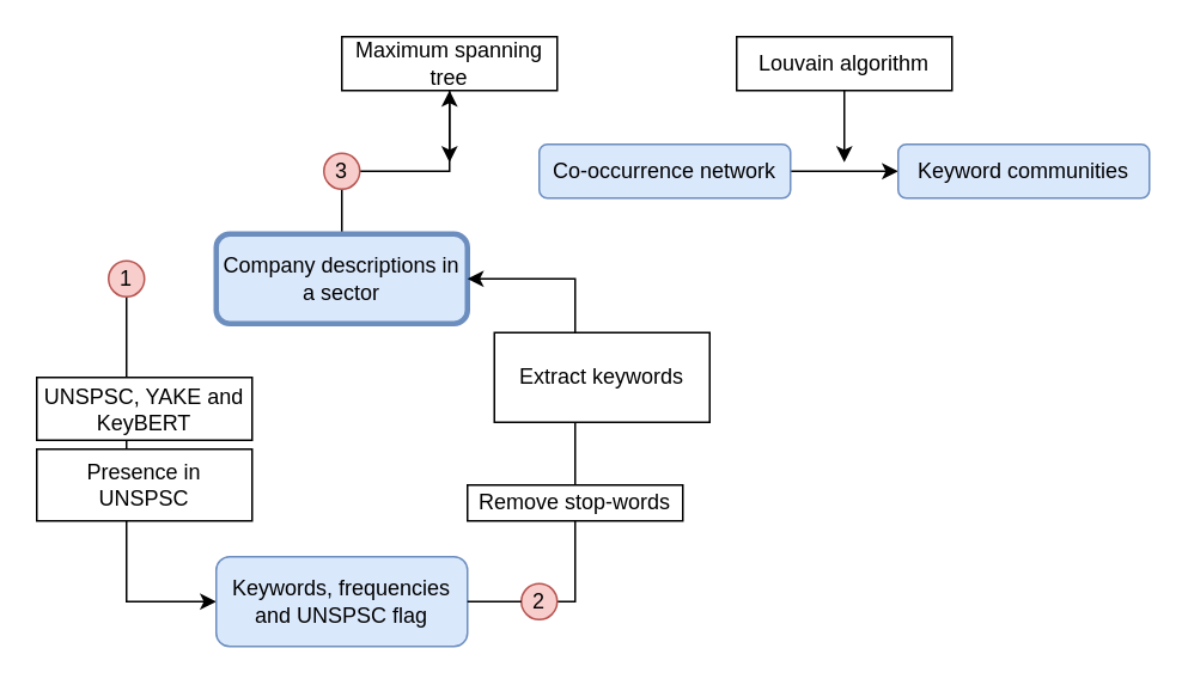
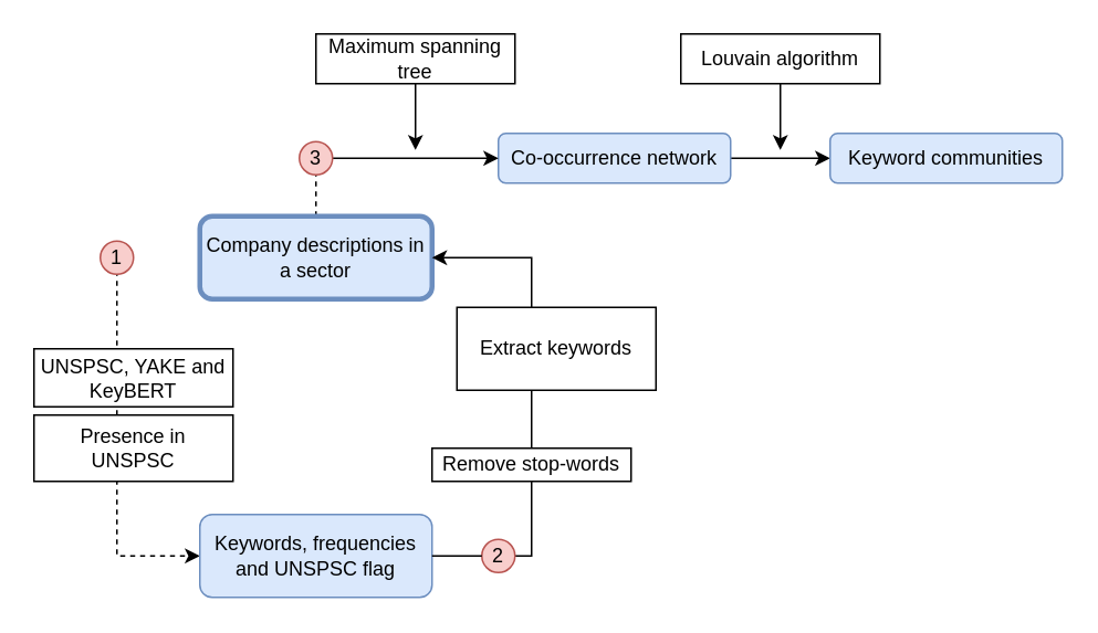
  <mxCell id="0" />
  <mxCell id="1" parent="0" />
- <mxCell id="2" style="edgeStyle=orthogonalEdgeStyle;rounded=0;orthogonalLoop=1;jettySize=auto;html=1;exitX=0;exitY=0.5;exitDx=0;exitDy=0;entryX=0;entryY=0.5;entryDx=0;entryDy=0;" edge="1" parent="1" source="8" target="5"><mxGeometry relative="1" as="geometry"><Array as="points"><mxPoint x="70" y="155" /><mxPoint x="70" y="335" /></Array></mxGeometry></mxCell>
- <mxCell id="3" style="edgeStyle=orthogonalEdgeStyle;rounded=0;orthogonalLoop=1;jettySize=auto;html=1;exitX=0.5;exitY=0;exitDx=0;exitDy=0;entryX=0.5;entryY=1;entryDx=0;entryDy=0;endArrow=none;endFill=0;" edge="1" parent="1" source="4" target="17"><mxGeometry relative="1" as="geometry" /></mxCell>
+ <mxCell id="2" style="edgeStyle=orthogonalEdgeStyle;rounded=0;orthogonalLoop=1;jettySize=auto;html=1;exitX=0;exitY=0.5;exitDx=0;exitDy=0;entryX=0;entryY=0.5;entryDx=0;entryDy=0;dashed=1;" edge="1" parent="1" source="8" target="5"><mxGeometry relative="1" as="geometry"><Array as="points"><mxPoint x="70" y="155" /><mxPoint x="70" y="335" /></Array></mxGeometry></mxCell>
+ <mxCell id="3" style="edgeStyle=orthogonalEdgeStyle;rounded=0;orthogonalLoop=1;jettySize=auto;html=1;exitX=0.5;exitY=0;exitDx=0;exitDy=0;entryX=0.5;entryY=1;entryDx=0;entryDy=0;endArrow=none;endFill=0;dashed=1;" edge="1" parent="1" source="4" target="17"><mxGeometry relative="1" as="geometry" /></mxCell>
  <mxCell id="4" value="Company descriptions in a sector" style="rounded=1;whiteSpace=wrap;html=1;fillColor=#dae8fc;strokeColor=#6c8ebf;strokeWidth=3;" vertex="1" parent="1"><mxGeometry x="120" y="130" width="140" height="50" as="geometry" /></mxCell>
  <mxCell id="5" value="Keywords, frequencies and UNSPSC flag" style="rounded=1;whiteSpace=wrap;html=1;fillColor=#dae8fc;strokeColor=#6c8ebf;" vertex="1" parent="1"><mxGeometry x="120" y="310" width="140" height="50" as="geometry" /></mxCell>
  <mxCell id="6" value="UNSPSC, YAKE and KeyBERT" style="rounded=0;whiteSpace=wrap;html=1;" vertex="1" parent="1"><mxGeometry x="20" y="210" width="120" height="35" as="geometry" /></mxCell>
  <mxCell id="7" value="Presence in&lt;br&gt;UNSPSC" style="rounded=0;whiteSpace=wrap;html=1;" vertex="1" parent="1"><mxGeometry x="20" y="250" width="120" height="40" as="geometry" /></mxCell>
  <mxCell id="8" value="1" style="ellipse;whiteSpace=wrap;html=1;fillColor=#f8cecc;strokeColor=#b85450;" vertex="1" parent="1"><mxGeometry x="60" y="145" width="20" height="20" as="geometry" /></mxCell>
  <mxCell id="9" style="edgeStyle=orthogonalEdgeStyle;rounded=0;orthogonalLoop=1;jettySize=auto;html=1;exitX=0.5;exitY=0;exitDx=0;exitDy=0;entryX=1;entryY=0.5;entryDx=0;entryDy=0;endArrow=classic;endFill=1;" edge="1" parent="1" source="10" target="4"><mxGeometry relative="1" as="geometry"><Array as="points"><mxPoint x="300" y="335" /><mxPoint x="320" y="335" /><mxPoint x="320" y="155" /></Array></mxGeometry></mxCell>
  <mxCell id="10" value="2" style="ellipse;whiteSpace=wrap;html=1;fillColor=#f8cecc;strokeColor=#b85450;" vertex="1" parent="1"><mxGeometry x="290" y="325" width="20" height="20" as="geometry" /></mxCell>
  <mxCell id="11" value="" style="endArrow=none;html=1;exitX=1;exitY=0.5;exitDx=0;exitDy=0;" edge="1" parent="1" source="5"><mxGeometry width="50" height="50" relative="1" as="geometry"><mxPoint x="360" y="380" as="sourcePoint" /><mxPoint x="290" y="335" as="targetPoint" /></mxGeometry></mxCell>
  <mxCell id="12" value="Extract keywords" style="rounded=0;whiteSpace=wrap;html=1;" vertex="1" parent="1"><mxGeometry x="275" y="185" width="120" height="50" as="geometry" /></mxCell>
  <mxCell id="13" value="Remove stop-words" style="rounded=0;whiteSpace=wrap;html=1;" vertex="1" parent="1"><mxGeometry x="260" y="270" width="120" height="20" as="geometry" /></mxCell>
  <mxCell id="14" style="edgeStyle=orthogonalEdgeStyle;rounded=0;orthogonalLoop=1;jettySize=auto;html=1;exitX=1;exitY=0.5;exitDx=0;exitDy=0;entryX=0;entryY=0.5;entryDx=0;entryDy=0;endArrow=classic;endFill=1;" edge="1" parent="1" source="15" target="18"><mxGeometry relative="1" as="geometry" /></mxCell>
  <mxCell id="15" value="Co-occurrence network" style="rounded=1;whiteSpace=wrap;html=1;fillColor=#dae8fc;strokeColor=#6c8ebf;" vertex="1" parent="1"><mxGeometry x="300" y="80" width="140" height="30" as="geometry" /></mxCell>
- <mxCell id="16" style="edgeStyle=orthogonalEdgeStyle;rounded=0;orthogonalLoop=1;jettySize=auto;html=1;exitX=1;exitY=0.5;exitDx=0;exitDy=0;endArrow=classic;endFill=1;" edge="1" parent="1" source="17" target="22"><mxGeometry relative="1" as="geometry" /></mxCell>
+ <mxCell id="16" style="edgeStyle=orthogonalEdgeStyle;rounded=0;orthogonalLoop=1;jettySize=auto;html=1;exitX=1;exitY=0.5;exitDx=0;exitDy=0;entryX=0;entryY=0.5;entryDx=0;entryDy=0;endArrow=classic;endFill=1;" edge="1" parent="1" source="17" target="15"><mxGeometry relative="1" as="geometry" /></mxCell>
  <mxCell id="17" value="3" style="ellipse;whiteSpace=wrap;html=1;fillColor=#f8cecc;strokeColor=#b85450;" vertex="1" parent="1"><mxGeometry x="180" y="85" width="20" height="20" as="geometry" /></mxCell>
  <mxCell id="18" value="Keyword communities" style="rounded=1;whiteSpace=wrap;html=1;fillColor=#dae8fc;strokeColor=#6c8ebf;" vertex="1" parent="1"><mxGeometry x="500" y="80" width="140" height="30" as="geometry" /></mxCell>
  <mxCell id="19" style="edgeStyle=orthogonalEdgeStyle;rounded=0;orthogonalLoop=1;jettySize=auto;html=1;exitX=0.5;exitY=1;exitDx=0;exitDy=0;endArrow=classic;endFill=1;" edge="1" parent="1" source="20"><mxGeometry relative="1" as="geometry"><mxPoint x="470" y="90" as="targetPoint" /></mxGeometry></mxCell>
  <mxCell id="20" value="Louvain algorithm" style="rounded=0;whiteSpace=wrap;html=1;" vertex="1" parent="1"><mxGeometry x="410" y="20" width="120" height="30" as="geometry" /></mxCell>
  <mxCell id="21" style="edgeStyle=orthogonalEdgeStyle;rounded=0;orthogonalLoop=1;jettySize=auto;html=1;exitX=0.5;exitY=1;exitDx=0;exitDy=0;endArrow=classic;endFill=1;" edge="1" parent="1" source="22"><mxGeometry relative="1" as="geometry"><mxPoint x="250" y="90" as="targetPoint" /></mxGeometry></mxCell>
  <mxCell id="22" value="Maximum spanning tree" style="rounded=0;whiteSpace=wrap;html=1;" vertex="1" parent="1"><mxGeometry x="190" y="20" width="120" height="30" as="geometry" /></mxCell>
